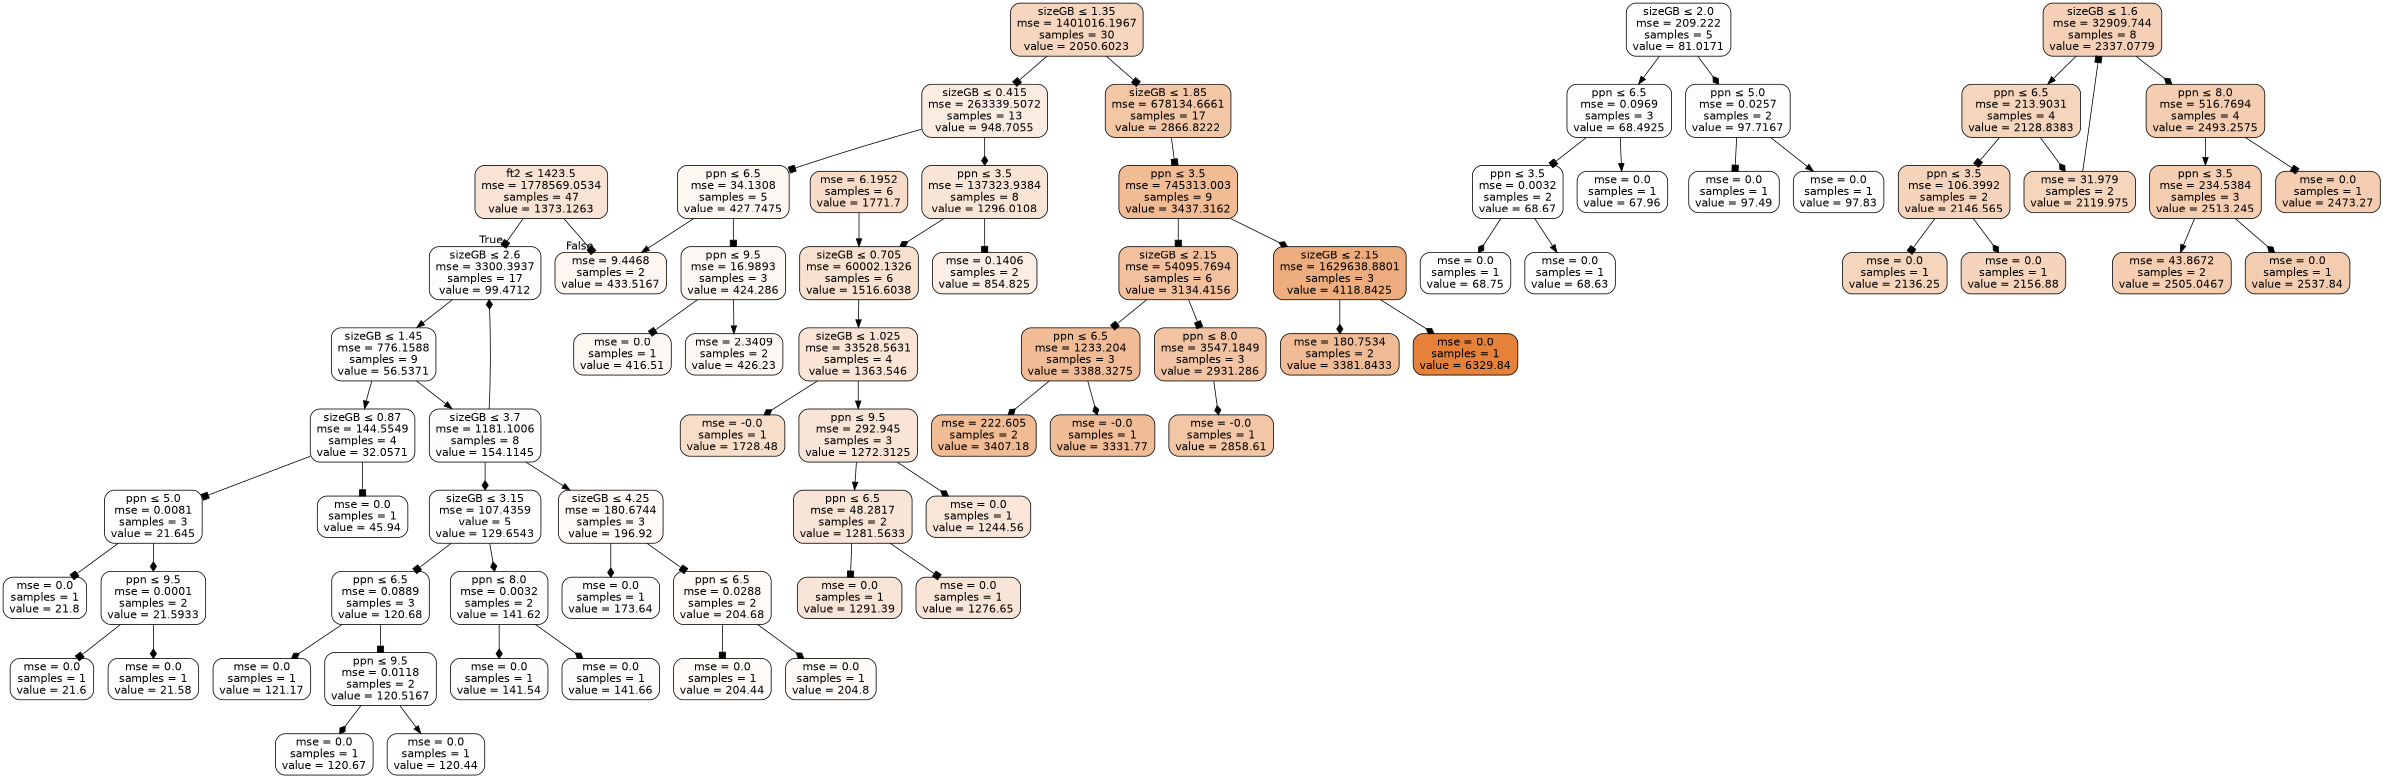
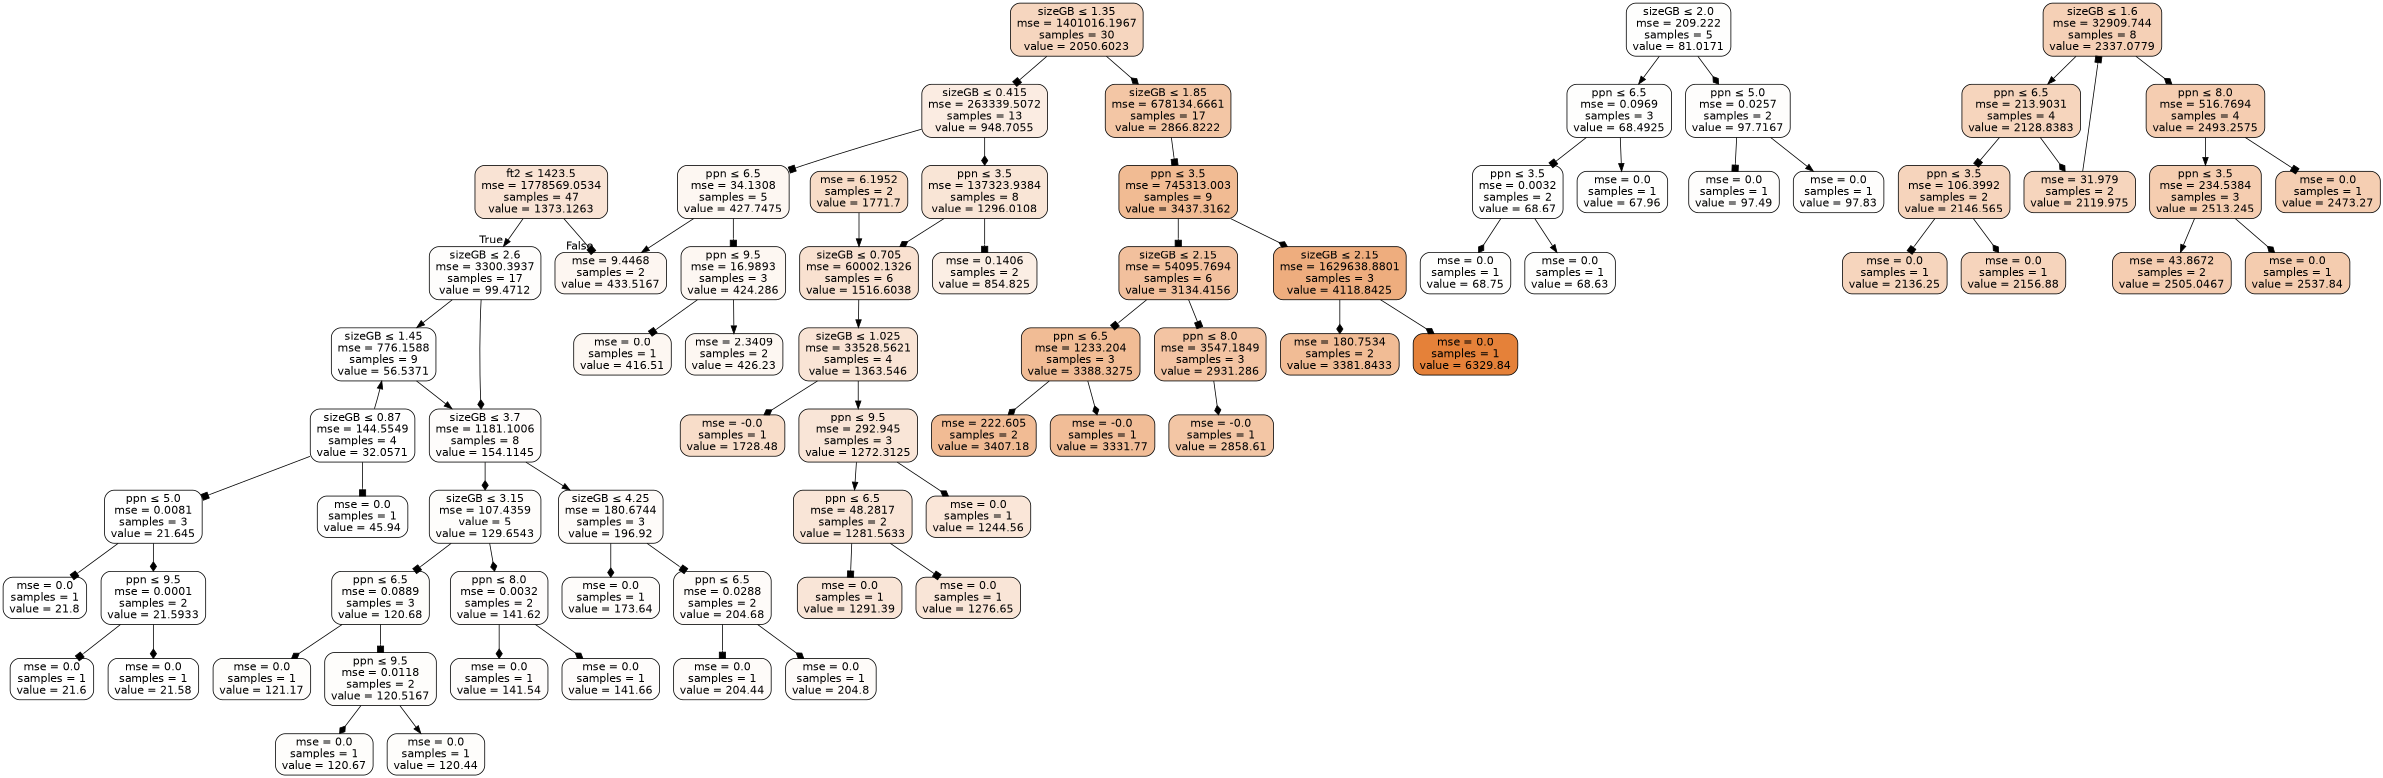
  digraph {
    node [color=black fillcolor="#e5813900" fontname=helvetica shape=box style="filled, rounded"]
    edge [arrowhead=box fontname=helvetica]
    n1 [fillcolor="#e5813937" label=<ft2 &le; 1423.5<br/>mse = 1778569.0534<br/>samples = 47<br/>value = 1373.1263>]
    n2 [fillcolor="#e5813903" label=<sizeGB &le; 2.6<br/>mse = 3300.3937<br/>samples = 17<br/>value = 99.4712>]
    n3 [fillcolor="#e5813911" label=<mse = 9.4468<br/>samples = 2<br/>value = 433.5167>]
    n4 [fillcolor="#e5813901" label=<sizeGB &le; 1.45<br/>mse = 776.1588<br/>samples = 9<br/>value = 56.5371>]
    n5 [fillcolor="#e5813905" label=<sizeGB &le; 3.7<br/>mse = 1181.1006<br/>samples = 8<br/>value = 154.1145>]
    n6 [fillcolor="#e5813952" label=<sizeGB &le; 1.35<br/>mse = 1401016.1967<br/>samples = 30<br/>value = 2050.6023>]
    n7 [fillcolor="#e5813925" label=<sizeGB &le; 0.415<br/>mse = 263339.5072<br/>samples = 13<br/>value = 948.7055>]
    n8 [fillcolor="#e5813973" label=<sizeGB &le; 1.85<br/>mse = 678134.6661<br/>samples = 17<br/>value = 2866.8222>]
    n9 [label=<sizeGB &le; 0.87<br/>mse = 144.5549<br/>samples = 4<br/>value = 32.0571>]
    n10 [fillcolor="#e5813904" label=<sizeGB &le; 3.15<br/>mse = 107.4359<br/>value = 5<br/>value = 129.6543>]
    n11 [fillcolor="#e5813907" label=<sizeGB &le; 4.25<br/>mse = 180.6744<br/>samples = 3<br/>value = 196.92>]
    n12 [label=<ppn &le; 5.0<br/>mse = 0.0081<br/>samples = 3<br/>value = 21.645>]
    n13 [fillcolor="#e5813901" label=<mse = 0.0<br/>samples = 1<br/>value = 45.94>]
    n14 [fillcolor="#e5813902" label=<sizeGB &le; 2.0<br/>mse = 209.222<br/>samples = 5<br/>value = 81.0171>]
    n15 [fillcolor="#e5813902" label=<ppn &le; 6.5<br/>mse = 0.0969<br/>samples = 3<br/>value = 68.4925>]
    n16 [fillcolor="#e5813903" label=<ppn &le; 5.0<br/>mse = 0.0257<br/>samples = 2<br/>value = 97.7167>]
    n17 [label=<mse = 0.0<br/>samples = 1<br/>value = 21.8>]
    n18 [label=<ppn &le; 9.5<br/>mse = 0.0001<br/>samples = 2<br/>value = 21.5933>]
    n19 [label=<mse = 0.0<br/>samples = 1<br/>value = 21.6>]
    n20 [label=<mse = 0.0<br/>samples = 1<br/>value = 21.58>]
    n21 [fillcolor="#e5813902" label=<ppn &le; 3.5<br/>mse = 0.0032<br/>samples = 2<br/>value = 68.67>]
    n22 [fillcolor="#e5813902" label=<mse = 0.0<br/>samples = 1<br/>value = 67.96>]
    n23 [fillcolor="#e5813903" label=<mse = 0.0<br/>samples = 1<br/>value = 97.49>]
    n24 [fillcolor="#e5813903" label=<mse = 0.0<br/>samples = 1<br/>value = 97.83>]
    n25 [fillcolor="#e5813902" label=<mse = 0.0<br/>samples = 1<br/>value = 68.75>]
    n26 [fillcolor="#e5813902" label=<mse = 0.0<br/>samples = 1<br/>value = 68.63>]
    n27 [fillcolor="#e5813904" label=<ppn &le; 6.5<br/>mse = 0.0889<br/>samples = 3<br/>value = 120.68>]
    n28 [fillcolor="#e5813905" label=<ppn &le; 8.0<br/>mse = 0.0032<br/>samples = 2<br/>value = 141.62>]
    n29 [fillcolor="#e5813906" label=<mse = 0.0<br/>samples = 1<br/>value = 173.64>]
    n30 [fillcolor="#e5813907" label=<ppn &le; 6.5<br/>mse = 0.0288<br/>samples = 2<br/>value = 204.68>]
    n31 [fillcolor="#e5813904" label=<mse = 0.0<br/>samples = 1<br/>value = 121.17>]
    n32 [fillcolor="#e5813904" label=<ppn &le; 9.5<br/>mse = 0.0118<br/>samples = 2<br/>value = 120.5167>]
    n33 [fillcolor="#e5813905" label=<mse = 0.0<br/>samples = 1<br/>value = 141.54>]
    n34 [fillcolor="#e5813905" label=<mse = 0.0<br/>samples = 1<br/>value = 141.66>]
    n35 [fillcolor="#e5813904" label=<mse = 0.0<br/>samples = 1<br/>value = 120.67>]
    n36 [fillcolor="#e5813904" label=<mse = 0.0<br/>samples = 1<br/>value = 120.44>]
    n37 [fillcolor="#e5813907" label=<mse = 0.0<br/>samples = 1<br/>value = 204.44>]
    n38 [fillcolor="#e5813907" label=<mse = 0.0<br/>samples = 1<br/>value = 204.8>]
    n39 [fillcolor="#e5813910" label=<ppn &le; 6.5<br/>mse = 34.1308<br/>samples = 5<br/>value = 427.7475>]
    n40 [fillcolor="#e5813934" label=<ppn &le; 3.5<br/>mse = 137323.9384<br/>samples = 8<br/>value = 1296.0108>]
    n41 [fillcolor="#e581398a" label=<ppn &le; 3.5<br/>mse = 745313.003<br/>samples = 9<br/>value = 3437.3162>]
    n42 [fillcolor="#e5813910" label=<ppn &le; 9.5<br/>mse = 16.9893<br/>samples = 3<br/>value = 424.286>]
    n43 [fillcolor="#e5813922" label=<mse = 0.1406<br/>samples = 2<br/>value = 854.825>]
    n44 [fillcolor="#e581393c" label=<sizeGB &le; 0.705<br/>mse = 60002.1326<br/>samples = 6<br/>value = 1516.6038>]
    n45 [fillcolor="#e5813910" label=<mse = 2.3409<br/>samples = 2<br/>value = 426.23>]
    n46 [fillcolor="#e5813910" label=<mse = 0.0<br/>samples = 1<br/>value = 416.51>]
-   n47 [fillcolor="#e5813936" label=<sizeGB &le; 1.025<br/>mse = 33528.5631<br/>samples = 4<br/>value = 1363.546>]
-   n48 [fillcolor="#e5813947" label=<mse = 6.1952<br/>samples = 6<br/>value = 1771.7>]
+   n47 [fillcolor="#e5813936" label=<sizeGB &le; 1.025<br/>mse = 33528.5621<br/>samples = 4<br/>value = 1363.546>]
+   n48 [fillcolor="#e5813947" label=<mse = 6.1952<br/>samples = 2<br/>value = 1771.7>]
    n49 [fillcolor="#e5813933" label=<ppn &le; 9.5<br/>mse = 292.945<br/>samples = 3<br/>value = 1272.3125>]
    n50 [fillcolor="#e5813945" label=<mse = -0.0<br/>samples = 1<br/>value = 1728.48>]
    n51 [fillcolor="#e5813933" label=<ppn &le; 6.5<br/>mse = 48.2817<br/>samples = 2<br/>value = 1281.5633>]
    n52 [fillcolor="#e5813931" label=<mse = 0.0<br/>samples = 1<br/>value = 1244.56>]
    n53 [fillcolor="#e5813933" label=<mse = 0.0<br/>samples = 1<br/>value = 1291.39>]
    n54 [fillcolor="#e5813933" label=<mse = 0.0<br/>samples = 1<br/>value = 1276.65>]
    n55 [fillcolor="#e581395e" label=<sizeGB &le; 1.6<br/>mse = 32909.744<br/>samples = 8<br/>value = 2337.0779>]
    n56 [fillcolor="#e5813955" label=<ppn &le; 6.5<br/>mse = 213.9031<br/>samples = 4<br/>value = 2128.8383>]
    n57 [fillcolor="#e5813964" label=<ppn &le; 8.0<br/>mse = 516.7694<br/>samples = 4<br/>value = 2493.2575>]
    n58 [fillcolor="#e58139a6" label=<sizeGB &le; 2.15<br/>mse = 1629638.8801<br/>samples = 3<br/>value = 4118.8425>]
    n59 [fillcolor="#e581397e" label=<sizeGB &le; 2.15<br/>mse = 54095.7694<br/>samples = 6<br/>value = 3134.4156>]
    n60 [fillcolor="#e5813956" label=<ppn &le; 3.5<br/>mse = 106.3992<br/>samples = 2<br/>value = 2146.565>]
    n61 [fillcolor="#e5813955" label=<mse = 31.979<br/>samples = 2<br/>value = 2119.975>]
    n62 [fillcolor="#e5813965" label=<ppn &le; 3.5<br/>mse = 234.5384<br/>samples = 3<br/>value = 2513.245>]
    n63 [fillcolor="#e5813963" label=<mse = 0.0<br/>samples = 1<br/>value = 2473.27>]
    n64 [fillcolor="#e5813955" label=<mse = 0.0<br/>samples = 1<br/>value = 2136.25>]
    n65 [fillcolor="#e5813956" label=<mse = 0.0<br/>samples = 1<br/>value = 2156.88>]
    n66 [fillcolor="#e5813964" label=<mse = 43.8672<br/>samples = 2<br/>value = 2505.0467>]
    n67 [fillcolor="#e5813966" label=<mse = 0.0<br/>samples = 1<br/>value = 2537.84>]
    n68 [fillcolor="#e58139ff" label=<mse = 0.0<br/>samples = 1<br/>value = 6329.84>]
    n69 [fillcolor="#e5813988" label=<mse = 180.7534<br/>samples = 2<br/>value = 3381.8433>]
    n70 [fillcolor="#e5813976" label=<ppn &le; 8.0<br/>mse = 3547.1849<br/>samples = 3<br/>value = 2931.286>]
    n71 [fillcolor="#e5813988" label=<ppn &le; 6.5<br/>mse = 1233.204<br/>samples = 3<br/>value = 3388.3275>]
    n72 [fillcolor="#e5813973" label=<mse = -0.0<br/>samples = 1<br/>value = 2858.61>]
    n73 [fillcolor="#e5813989" label=<mse = 222.605<br/>samples = 2<br/>value = 3407.18>]
    n74 [fillcolor="#e5813986" label=<mse = -0.0<br/>samples = 1<br/>value = 3331.77>]
-   n1 -> n2 [headlabel=True labelangle=45 labeldistance=2.5]
+   n1 -> n2 [arrowhead=normal headlabel=True labelangle=45 labeldistance=2.5]
    n1 -> n3 [headlabel=False labelangle=-45 labeldistance=2.5]
    n2 -> n4 [arrowhead=normal]
-   n5 -> n2 [arrowhead=diamond]
+   n2 -> n5 [arrowhead=diamond]
    n4 -> n5 [arrowhead=normal]
-   n4 -> n9 [arrowhead=normal]
+   n9 -> n4 [arrowhead=normal]
    n5 -> n10 [arrowhead=diamond]
    n5 -> n11 [arrowhead=normal]
    n6 -> n7
-   n6 -> n8
+   n6 -> n8 [arrowhead=diamond]
    n7 -> n39
    n7 -> n40 [arrowhead=diamond]
    n8 -> n41
    n9 -> n12
    n9 -> n13
    n10 -> n27
    n10 -> n28 [arrowhead=diamond]
    n11 -> n29 [arrowhead=diamond]
    n11 -> n30
    n12 -> n17
    n12 -> n18 [arrowhead=diamond]
    n14 -> n15 [arrowhead=normal]
    n14 -> n16 [arrowhead=diamond]
    n15 -> n21
    n15 -> n22 [arrowhead=normal]
    n16 -> n23
    n16 -> n24 [arrowhead=normal]
    n18 -> n19
    n18 -> n20 [arrowhead=diamond]
    n21 -> n25 [arrowhead=diamond]
    n21 -> n26 [arrowhead=normal]
    n27 -> n31 [arrowhead=diamond]
    n27 -> n32
    n28 -> n33 [arrowhead=diamond]
    n28 -> n34 [arrowhead=diamond]
    n30 -> n37
    n30 -> n38 [arrowhead=diamond]
    n32 -> n35 [arrowhead=diamond]
    n32 -> n36 [arrowhead=normal]
    n39 -> n3 [arrowhead=normal]
    n39 -> n42
    n40 -> n43
    n40 -> n44 [arrowhead=diamond]
    n41 -> n58 [arrowhead=diamond]
    n41 -> n59
    n42 -> n45 [arrowhead=normal]
    n42 -> n46
    n44 -> n47 [arrowhead=normal]
    n47 -> n49 [arrowhead=normal]
    n47 -> n50 [arrowhead=diamond]
    n48 -> n44 [arrowhead=normal]
    n49 -> n51 [arrowhead=normal]
    n49 -> n52 [arrowhead=diamond]
    n51 -> n53
    n51 -> n54
    n55 -> n56 [arrowhead=normal]
    n55 -> n57 [arrowhead=diamond]
    n56 -> n60
    n56 -> n61 [arrowhead=diamond]
    n57 -> n62 [arrowhead=normal]
    n57 -> n63
    n58 -> n68 [arrowhead=diamond]
    n58 -> n69 [arrowhead=diamond]
    n59 -> n70
    n59 -> n71
    n60 -> n64
    n60 -> n65 [arrowhead=diamond]
    n61 -> n55
    n62 -> n66 [arrowhead=normal]
    n62 -> n67 [arrowhead=diamond]
    n70 -> n72 [arrowhead=diamond]
    n71 -> n73 [arrowhead=diamond]
    n71 -> n74 [arrowhead=diamond]
  }
